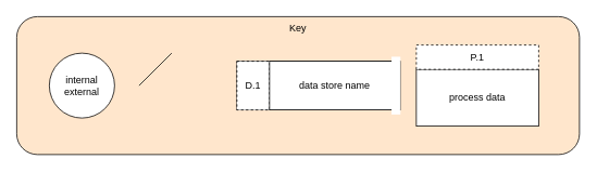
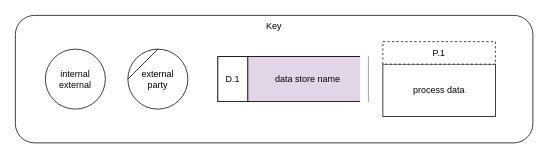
  <mxCell id="0" />
  <mxCell id="1" parent="0" />
- <mxCell id="2" value="Key" style="rounded=1;whiteSpace=wrap;html=1;strokeColor=#000000;align=center;verticalAlign=top;fillColor=#ffe6cc;" vertex="1" parent="1"><mxGeometry x="20" y="20" width="690" height="170" as="geometry" /></mxCell>
+ <mxCell id="2" value="Key" style="rounded=1;whiteSpace=wrap;html=1;strokeColor=#000000;align=center;verticalAlign=top;" vertex="1" parent="1"><mxGeometry x="20" y="20" width="690" height="170" as="geometry" /></mxCell>
  <mxCell id="3" value="" style="group" vertex="1" connectable="0" parent="1"><mxGeometry x="290" y="70" width="200" height="70" as="geometry" /></mxCell>
  <mxCell id="4" value="" style="rounded=0;whiteSpace=wrap;html=1;" vertex="1" parent="3"><mxGeometry y="5" width="200" height="60" as="geometry" /></mxCell>
- <mxCell id="5" value="D.1" style="rounded=0;whiteSpace=wrap;html=1;strokeColor=#000000;dashed=1;" vertex="1" parent="3"><mxGeometry y="5" width="40" height="60" as="geometry" /></mxCell>
- <mxCell id="6" value="data store name" style="rounded=0;whiteSpace=wrap;html=1;strokeColor=#000000;" vertex="1" parent="3"><mxGeometry x="40" y="5" width="160" height="60" as="geometry" /></mxCell>
+ <mxCell id="5" value="D.1" style="rounded=0;whiteSpace=wrap;html=1;strokeColor=#000000;" vertex="1" parent="3"><mxGeometry y="5" width="40" height="60" as="geometry" /></mxCell>
+ <mxCell id="6" value="data store name" style="rounded=0;whiteSpace=wrap;html=1;strokeColor=#000000;fillColor=#e1d5e7;" vertex="1" parent="3"><mxGeometry x="40" y="5" width="160" height="60" as="geometry" /></mxCell>
  <mxCell id="7" value="" style="rounded=0;whiteSpace=wrap;html=1;strokeColor=#FFFFFF;" vertex="1" parent="3"><mxGeometry x="190" width="10" height="70" as="geometry" /></mxCell>
  <mxCell id="8" value="internal external" style="ellipse;whiteSpace=wrap;html=1;aspect=fixed;strokeColor=#000000;" vertex="1" parent="1"><mxGeometry x="60" y="65" width="80" height="80" as="geometry" /></mxCell>
  <mxCell id="9" value="" style="group" vertex="1" connectable="0" parent="1"><mxGeometry x="510" y="55" width="150" height="100" as="geometry" /></mxCell>
  <mxCell id="10" value="process data" style="rounded=0;whiteSpace=wrap;html=1;strokeColor=#000000;" vertex="1" parent="9"><mxGeometry y="30" width="150" height="70" as="geometry" /></mxCell>
  <mxCell id="11" value="P.1" style="rounded=0;whiteSpace=wrap;html=1;strokeColor=#000000;dashed=1;" vertex="1" parent="9"><mxGeometry width="150" height="30" as="geometry" /></mxCell>
  <mxCell id="12" value="" style="group" vertex="1" connectable="0" parent="1"><mxGeometry x="170" y="65" width="80" height="80" as="geometry" /></mxCell>
  <mxCell id="13" value="" style="group" vertex="1" connectable="0" parent="12"><mxGeometry width="80" height="80" as="geometry" /></mxCell>
+ <mxCell id="14" value="&lt;div&gt;external&lt;/div&gt;&lt;div&gt; party&lt;/div&gt;" style="ellipse;whiteSpace=wrap;html=1;aspect=fixed;strokeColor=#000000;" vertex="1" parent="13"><mxGeometry width="80" height="80" as="geometry" /></mxCell>
  <mxCell id="15" value="" style="endArrow=none;html=1;" edge="1" parent="13"><mxGeometry width="50" height="50" relative="1" as="geometry"><mxPoint y="40" as="sourcePoint" /><mxPoint x="40" as="targetPoint" /></mxGeometry></mxCell>
